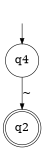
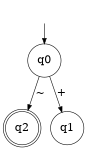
  digraph {
    rankdir=TB
    node [fontsize=20 shape=circle]
    edge [fontsize="20pt"]
    "" [shape=plaintext]
-   n2 [label=q4]
+   n2 [label=q0]
    n3 [label=q2 shape=doublecircle]
+   n4 [label=q1]
    "" -> n2
    n2 -> n3 [label="~"]
+   n2 -> n4 [label="+"]
  }
